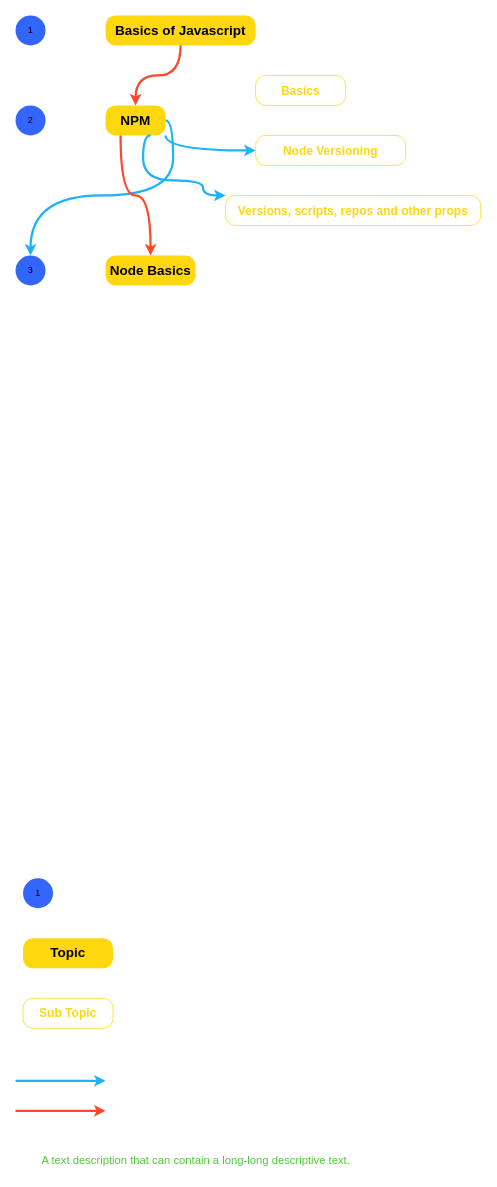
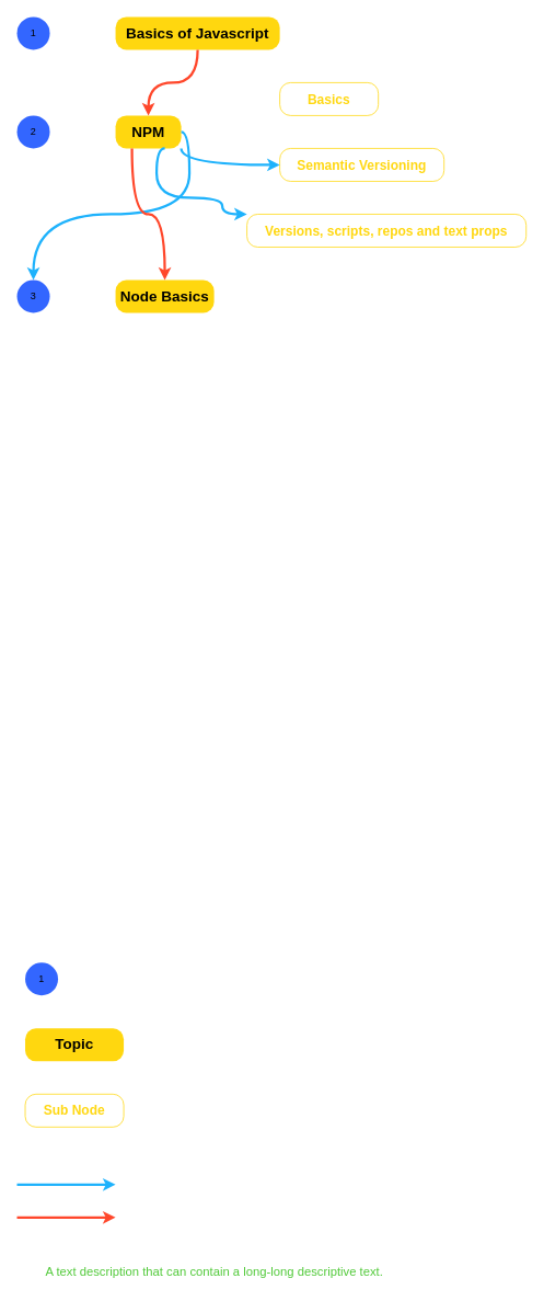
  <mxCell id="0" />
  <mxCell id="1" parent="0" />
  <mxCell id="2" value="1" style="ellipse;whiteSpace=wrap;html=1;aspect=fixed;fillColor=#3366FF;strokeColor=none;" vertex="1" parent="1"><mxGeometry x="20" y="20" width="40" height="40" as="geometry" /></mxCell>
  <mxCell id="3" value="&lt;pre&gt;&lt;font face=&quot;Helvetica&quot; size=&quot;1&quot; color=&quot;#000000&quot;&gt;&lt;b style=&quot;font-size: 18px;&quot;&gt;Basics of Javascript&lt;/b&gt;&lt;/font&gt;&lt;/pre&gt;" style="rounded=1;whiteSpace=wrap;html=1;fillColor=#FFD70F;strokeColor=none;arcSize=33;" vertex="1" parent="1"><mxGeometry x="140" y="20" width="200" height="40" as="geometry" /></mxCell>
  <mxCell id="4" value="1" style="ellipse;whiteSpace=wrap;html=1;aspect=fixed;fillColor=#3366FF;strokeColor=none;" vertex="1" parent="1"><mxGeometry x="30" y="1170" width="40" height="40" as="geometry" /></mxCell>
  <mxCell id="5" value="&lt;pre&gt;&lt;font face=&quot;Helvetica&quot; size=&quot;1&quot; color=&quot;#000000&quot;&gt;&lt;b style=&quot;font-size: 18px;&quot;&gt;Topic&lt;/b&gt;&lt;/font&gt;&lt;/pre&gt;" style="rounded=1;whiteSpace=wrap;html=1;fillColor=#FFD70F;strokeColor=none;arcSize=33;" vertex="1" parent="1"><mxGeometry x="30" y="1250" width="120" height="40" as="geometry" /></mxCell>
- <mxCell id="6" value="&lt;pre&gt;&lt;font color=&quot;#ffd70f&quot; face=&quot;Helvetica&quot; size=&quot;1&quot;&gt;&lt;b style=&quot;font-size: 16px;&quot;&gt;Sub Topic&lt;/b&gt;&lt;/font&gt;&lt;/pre&gt;" style="rounded=1;whiteSpace=wrap;html=1;fillColor=none;strokeColor=#FFD70F;arcSize=33;" vertex="1" parent="1"><mxGeometry x="30" y="1330" width="120" height="40" as="geometry" /></mxCell>
+ <mxCell id="6" value="&lt;pre&gt;&lt;font color=&quot;#ffd70f&quot; face=&quot;Helvetica&quot; size=&quot;1&quot;&gt;&lt;b style=&quot;font-size: 16px;&quot;&gt;Sub Node&lt;/b&gt;&lt;/font&gt;&lt;/pre&gt;" style="rounded=1;whiteSpace=wrap;html=1;fillColor=none;strokeColor=#FFD70F;arcSize=33;" vertex="1" parent="1"><mxGeometry x="30" y="1330" width="120" height="40" as="geometry" /></mxCell>
  <mxCell id="7" value="&lt;font style=&quot;font-size: 15px;&quot; color=&quot;#50c938&quot;&gt;A text description that can contain a long-long descriptive text.&lt;/font&gt;" style="text;html=1;align=center;verticalAlign=middle;resizable=0;points=[];autosize=1;strokeColor=none;fillColor=none;fontSize=16;fontFamily=Helvetica;fontColor=#FFD70F;shadow=0;glass=0;rounded=0;sketch=0;" vertex="1" parent="1"><mxGeometry x="45" y="1530" width="430" height="30" as="geometry" /></mxCell>
  <mxCell id="8" value="2" style="ellipse;whiteSpace=wrap;html=1;aspect=fixed;fillColor=#3366FF;strokeColor=none;" vertex="1" parent="1"><mxGeometry x="20" y="140" width="40" height="40" as="geometry" /></mxCell>
  <mxCell id="9" value="&lt;pre&gt;&lt;font face=&quot;Helvetica&quot; size=&quot;1&quot; color=&quot;#000000&quot;&gt;&lt;b style=&quot;font-size: 18px;&quot;&gt;NPM&lt;/b&gt;&lt;/font&gt;&lt;/pre&gt;" style="rounded=1;whiteSpace=wrap;html=1;fillColor=#FFD70F;strokeColor=none;arcSize=33;" vertex="1" parent="1"><mxGeometry x="140" y="140" width="80" height="40" as="geometry" /></mxCell>
  <mxCell id="10" value="&lt;pre&gt;&lt;font color=&quot;#ffd70f&quot; face=&quot;Helvetica&quot; size=&quot;1&quot;&gt;&lt;b style=&quot;font-size: 16px;&quot;&gt;Basics&lt;/b&gt;&lt;/font&gt;&lt;/pre&gt;" style="rounded=1;whiteSpace=wrap;html=1;fillColor=none;strokeColor=#FFD70F;arcSize=33;" vertex="1" parent="1"><mxGeometry x="340" y="100" width="120" height="40" as="geometry" /></mxCell>
  <mxCell id="11" value="" style="endArrow=classic;html=1;fontFamily=Helvetica;fontSize=16;fontColor=#FFD70F;strokeColor=#1EB2FC;edgeStyle=orthogonalEdgeStyle;curved=1;shadow=0;sketch=0;strokeWidth=3;" edge="1" parent="1"><mxGeometry width="50" height="50" relative="1" as="geometry"><mxPoint x="20" y="1440" as="sourcePoint" /><mxPoint x="140" y="1440" as="targetPoint" /></mxGeometry></mxCell>
  <mxCell id="12" value="" style="endArrow=classic;html=1;fontFamily=Helvetica;fontSize=16;fontColor=#FFD70F;strokeColor=#1EB2FC;edgeStyle=orthogonalEdgeStyle;curved=1;shadow=0;sketch=0;strokeWidth=3;exitX=1;exitY=0.5;exitDx=0;exitDy=0;" edge="1" parent="1" source="9" target="19"><mxGeometry width="50" height="50" relative="1" as="geometry"><mxPoint x="220" y="169.5" as="sourcePoint" /><mxPoint x="340" y="170" as="targetPoint" /></mxGeometry></mxCell>
- <mxCell id="13" value="&lt;pre&gt;&lt;font color=&quot;#ffd70f&quot; face=&quot;Helvetica&quot; size=&quot;1&quot;&gt;&lt;b style=&quot;font-size: 16px;&quot;&gt;Node Versioning&lt;/b&gt;&lt;/font&gt;&lt;/pre&gt;" style="rounded=1;whiteSpace=wrap;html=1;fillColor=none;strokeColor=#FFD70F;arcSize=33;" vertex="1" parent="1"><mxGeometry x="340" y="180" width="200" height="40" as="geometry" /></mxCell>
+ <mxCell id="13" value="&lt;pre&gt;&lt;font color=&quot;#ffd70f&quot; face=&quot;Helvetica&quot; size=&quot;1&quot;&gt;&lt;b style=&quot;font-size: 16px;&quot;&gt;Semantic Versioning&lt;/b&gt;&lt;/font&gt;&lt;/pre&gt;" style="rounded=1;whiteSpace=wrap;html=1;fillColor=none;strokeColor=#FFD70F;arcSize=33;" vertex="1" parent="1"><mxGeometry x="340" y="180" width="200" height="40" as="geometry" /></mxCell>
  <mxCell id="14" value="" style="endArrow=classic;html=1;fontFamily=Helvetica;fontSize=16;fontColor=#FFD70F;strokeColor=#1EB2FC;edgeStyle=orthogonalEdgeStyle;curved=1;shadow=0;sketch=0;strokeWidth=3;exitX=1;exitY=1;exitDx=0;exitDy=0;entryX=0;entryY=0.5;entryDx=0;entryDy=0;" edge="1" parent="1" source="9" target="13"><mxGeometry width="50" height="50" relative="1" as="geometry"><mxPoint x="230" y="170" as="sourcePoint" /><mxPoint x="350" y="130" as="targetPoint" /><Array as="points"><mxPoint x="220" y="200" /></Array></mxGeometry></mxCell>
  <mxCell id="15" value="" style="endArrow=classic;html=1;fontFamily=Helvetica;fontSize=16;fontColor=#FFD70F;strokeColor=#FF472B;edgeStyle=orthogonalEdgeStyle;curved=1;shadow=0;sketch=0;strokeWidth=3;" edge="1" parent="1"><mxGeometry width="50" height="50" relative="1" as="geometry"><mxPoint x="20" y="1480" as="sourcePoint" /><mxPoint x="140" y="1480" as="targetPoint" /></mxGeometry></mxCell>
  <mxCell id="16" value="" style="endArrow=classic;html=1;fontFamily=Helvetica;fontSize=16;fontColor=#FFD70F;strokeColor=#FF472B;edgeStyle=orthogonalEdgeStyle;curved=1;shadow=0;sketch=0;strokeWidth=3;entryX=0.5;entryY=0;entryDx=0;entryDy=0;" edge="1" parent="1" source="3" target="9"><mxGeometry width="50" height="50" relative="1" as="geometry"><mxPoint x="140" y="100" as="sourcePoint" /><mxPoint x="260" y="100" as="targetPoint" /></mxGeometry></mxCell>
- <mxCell id="17" value="&lt;pre&gt;&lt;font color=&quot;#ffd70f&quot; face=&quot;Helvetica&quot; size=&quot;1&quot;&gt;&lt;b style=&quot;font-size: 16px;&quot;&gt;Versions, scripts, repos and other props&lt;/b&gt;&lt;/font&gt;&lt;/pre&gt;" style="rounded=1;whiteSpace=wrap;html=1;fillColor=none;strokeColor=#FFD70F;arcSize=33;" vertex="1" parent="1"><mxGeometry x="300" y="260" width="340" height="40" as="geometry" /></mxCell>
+ <mxCell id="17" value="&lt;pre&gt;&lt;font color=&quot;#ffd70f&quot; face=&quot;Helvetica&quot; size=&quot;1&quot;&gt;&lt;b style=&quot;font-size: 16px;&quot;&gt;Versions, scripts, repos and text props&lt;/b&gt;&lt;/font&gt;&lt;/pre&gt;" style="rounded=1;whiteSpace=wrap;html=1;fillColor=none;strokeColor=#FFD70F;arcSize=33;" vertex="1" parent="1"><mxGeometry x="300" y="260" width="340" height="40" as="geometry" /></mxCell>
  <mxCell id="18" value="" style="endArrow=classic;html=1;fontFamily=Helvetica;fontSize=16;fontColor=#FFD70F;strokeColor=#1EB2FC;edgeStyle=orthogonalEdgeStyle;curved=1;shadow=0;sketch=0;strokeWidth=3;exitX=0.75;exitY=1;exitDx=0;exitDy=0;entryX=0;entryY=0;entryDx=0;entryDy=0;" edge="1" parent="1" source="9" target="17"><mxGeometry width="50" height="50" relative="1" as="geometry"><mxPoint x="190" y="220" as="sourcePoint" /><mxPoint x="310" y="240" as="targetPoint" /><Array as="points"><mxPoint x="190" y="180" /><mxPoint x="190" y="240" /><mxPoint x="270" y="240" /><mxPoint x="270" y="260" /></Array></mxGeometry></mxCell>
  <mxCell id="19" value="3" style="ellipse;whiteSpace=wrap;html=1;aspect=fixed;fillColor=#3366FF;strokeColor=none;" vertex="1" parent="1"><mxGeometry x="20" y="340" width="40" height="40" as="geometry" /></mxCell>
  <mxCell id="20" value="&lt;pre&gt;&lt;font face=&quot;Helvetica&quot; size=&quot;1&quot; color=&quot;#000000&quot;&gt;&lt;b style=&quot;font-size: 18px;&quot;&gt;Node Basics&lt;/b&gt;&lt;/font&gt;&lt;/pre&gt;" style="rounded=1;whiteSpace=wrap;html=1;fillColor=#FFD70F;strokeColor=none;arcSize=33;" vertex="1" parent="1"><mxGeometry x="140" y="340" width="120" height="40" as="geometry" /></mxCell>
  <mxCell id="21" value="" style="endArrow=classic;html=1;fontFamily=Helvetica;fontSize=16;fontColor=#FFD70F;strokeColor=#FF472B;edgeStyle=orthogonalEdgeStyle;curved=1;shadow=0;sketch=0;strokeWidth=3;entryX=0.5;entryY=0;entryDx=0;entryDy=0;exitX=0.25;exitY=1;exitDx=0;exitDy=0;" edge="1" parent="1" source="9" target="20"><mxGeometry width="50" height="50" relative="1" as="geometry"><mxPoint x="180" y="220" as="sourcePoint" /><mxPoint x="120" y="300" as="targetPoint" /></mxGeometry></mxCell>
